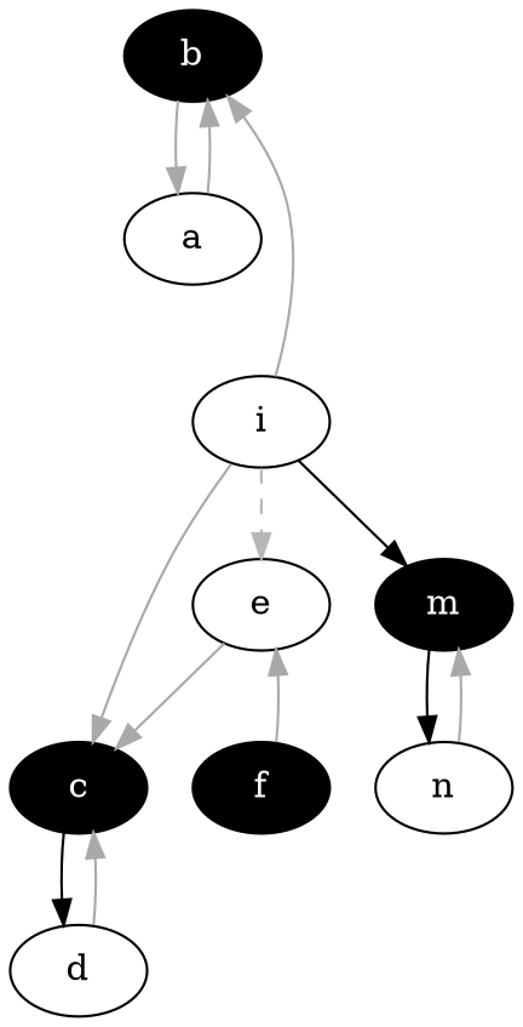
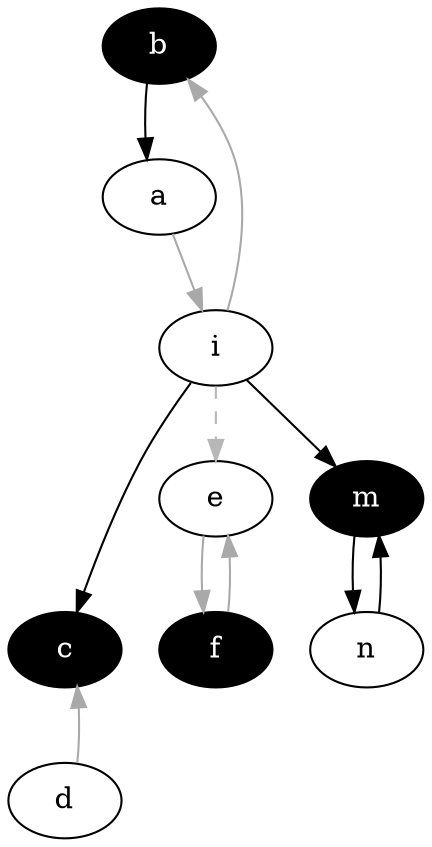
  strict digraph {
    node [fillcolor="#ffffff" style=filled]
    edge [color="#A9A9A9" dir=forward]
    b [fillcolor="#000000" fontcolor="#ffffff"]
    a
    c [fillcolor="#000000" fontcolor="#ffffff"]
    d
    f [fillcolor="#000000" fontcolor="#ffffff"]
    e
    m [fillcolor="#000000" fontcolor="#ffffff"]
    n
    i
-   b -> a
-   a -> b
-   c -> d [color="#000000"]
+   b -> a [color="#000000"]
+   a -> i
    d -> c
    f -> e
-   e -> c
+   e -> f
    m -> n [color="#000000"]
-   n -> m
+   n -> m [color="#000000"]
    i -> b
-   i -> c
+   i -> c [color="#000000"]
    i -> e [color="#b7b7b7" style=dashed]
    i -> m [color="#000000"]
  }
